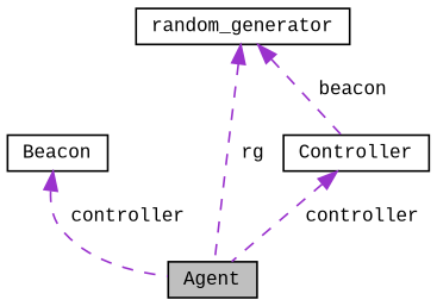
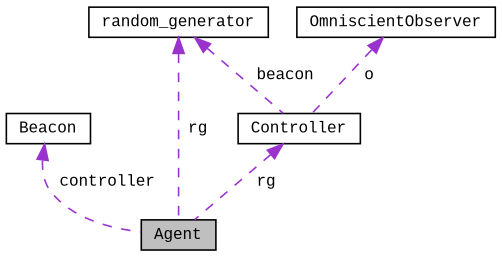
  digraph {
    fontname="Liberation Mono"
    node [color=black fillcolor=white fontname="Liberation Mono" fontsize=10 shape=record style=filled]
    edge [color=darkorchid3 dir=back fontname="Liberation Mono" fontsize=10 labelfontname=Helvetica labelfontsize=10 style=dashed]
    n1 [fillcolor=grey75 fontcolor=black height=0.2 label=Agent width=0.4]
    n2 [height=0.2 label=Beacon width=0.4]
    n3 [height=0.2 label=random_generator width=0.4]
    n4 [height=0.2 label=Controller width=0.4]
+   n5 [height=0.2 label=OmniscientObserver width=0.4]
    n2 -> n1 [label=" controller"]
    n3 -> n1 [label=" rg"]
    n3 -> n4 [label=" beacon"]
-   n4 -> n1 [label=" controller"]
+   n4 -> n1 [label=" rg"]
+   n5 -> n4 [label=" o"]
  }
